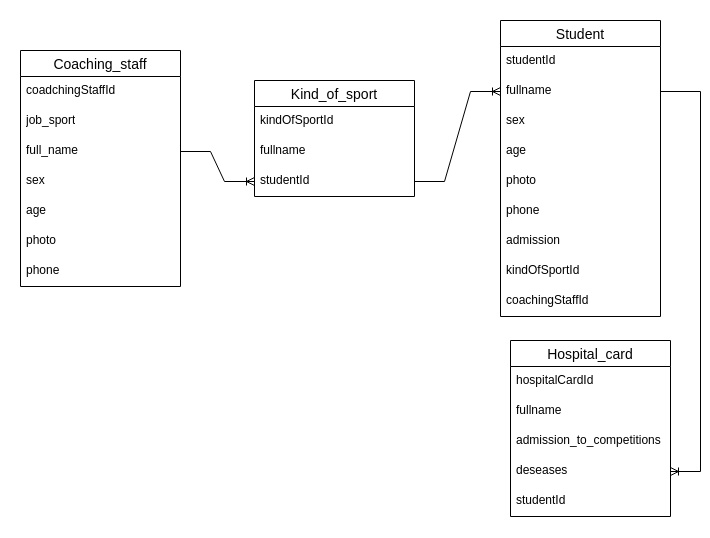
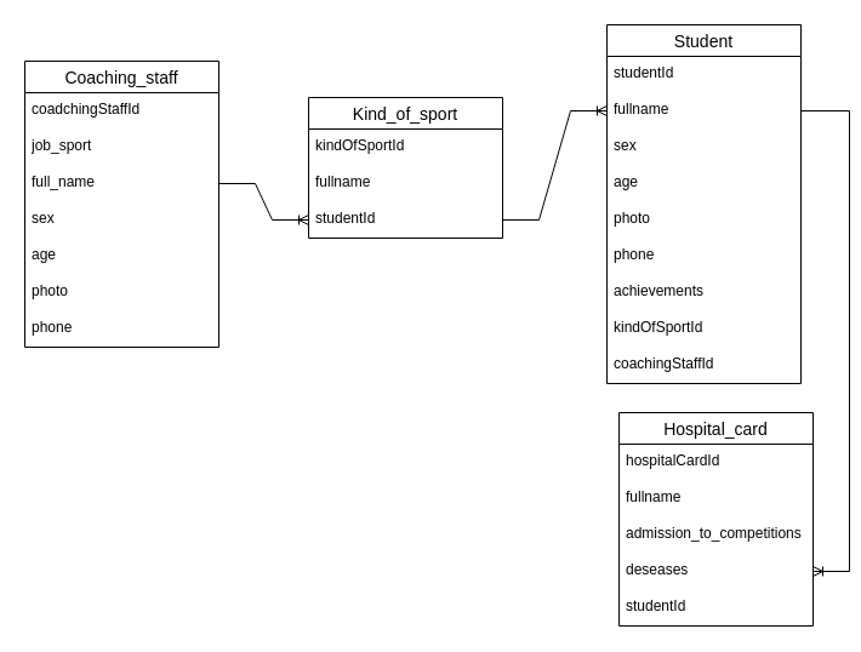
  <mxCell id="0" />
  <mxCell id="1" parent="0" />
  <mxCell id="2" value="Coaching_staff" style="swimlane;fontStyle=0;childLayout=stackLayout;horizontal=1;startSize=26;horizontalStack=0;resizeParent=1;resizeParentMax=0;resizeLast=0;collapsible=1;marginBottom=0;align=center;fontSize=14;" parent="1" vertex="1"><mxGeometry x="20" y="50" width="160" height="236" as="geometry" /></mxCell>
  <mxCell id="3" value="coadchingStaffId" style="text;strokeColor=none;fillColor=none;spacingLeft=4;spacingRight=4;overflow=hidden;rotatable=0;points=[[0,0.5],[1,0.5]];portConstraint=eastwest;fontSize=12;whiteSpace=wrap;html=1;" parent="2" vertex="1"><mxGeometry y="26" width="160" height="30" as="geometry" /></mxCell>
  <mxCell id="4" value="job_sport" style="text;strokeColor=none;fillColor=none;spacingLeft=4;spacingRight=4;overflow=hidden;rotatable=0;points=[[0,0.5],[1,0.5]];portConstraint=eastwest;fontSize=12;whiteSpace=wrap;html=1;" parent="2" vertex="1"><mxGeometry y="56" width="160" height="30" as="geometry" /></mxCell>
  <mxCell id="5" value="full_name" style="text;strokeColor=none;fillColor=none;spacingLeft=4;spacingRight=4;overflow=hidden;rotatable=0;points=[[0,0.5],[1,0.5]];portConstraint=eastwest;fontSize=12;whiteSpace=wrap;html=1;" parent="2" vertex="1"><mxGeometry y="86" width="160" height="30" as="geometry" /></mxCell>
  <mxCell id="6" value="sex" style="text;strokeColor=none;fillColor=none;spacingLeft=4;spacingRight=4;overflow=hidden;rotatable=0;points=[[0,0.5],[1,0.5]];portConstraint=eastwest;fontSize=12;whiteSpace=wrap;html=1;" parent="2" vertex="1"><mxGeometry y="116" width="160" height="30" as="geometry" /></mxCell>
  <mxCell id="7" value="age" style="text;strokeColor=none;fillColor=none;spacingLeft=4;spacingRight=4;overflow=hidden;rotatable=0;points=[[0,0.5],[1,0.5]];portConstraint=eastwest;fontSize=12;whiteSpace=wrap;html=1;" parent="2" vertex="1"><mxGeometry y="146" width="160" height="30" as="geometry" /></mxCell>
  <mxCell id="8" value="photo" style="text;strokeColor=none;fillColor=none;spacingLeft=4;spacingRight=4;overflow=hidden;rotatable=0;points=[[0,0.5],[1,0.5]];portConstraint=eastwest;fontSize=12;whiteSpace=wrap;html=1;" parent="2" vertex="1"><mxGeometry y="176" width="160" height="30" as="geometry" /></mxCell>
  <mxCell id="9" value="phone" style="text;strokeColor=none;fillColor=none;spacingLeft=4;spacingRight=4;overflow=hidden;rotatable=0;points=[[0,0.5],[1,0.5]];portConstraint=eastwest;fontSize=12;whiteSpace=wrap;html=1;" parent="2" vertex="1"><mxGeometry y="206" width="160" height="30" as="geometry" /></mxCell>
  <mxCell id="10" value="Kind_of_sport" style="swimlane;fontStyle=0;childLayout=stackLayout;horizontal=1;startSize=26;horizontalStack=0;resizeParent=1;resizeParentMax=0;resizeLast=0;collapsible=1;marginBottom=0;align=center;fontSize=14;" parent="1" vertex="1"><mxGeometry x="254" y="80" width="160" height="116" as="geometry" /></mxCell>
  <mxCell id="11" value="kindOfSportId" style="text;strokeColor=none;fillColor=none;spacingLeft=4;spacingRight=4;overflow=hidden;rotatable=0;points=[[0,0.5],[1,0.5]];portConstraint=eastwest;fontSize=12;whiteSpace=wrap;html=1;" parent="10" vertex="1"><mxGeometry y="26" width="160" height="30" as="geometry" /></mxCell>
  <mxCell id="12" value="fullname" style="text;strokeColor=none;fillColor=none;spacingLeft=4;spacingRight=4;overflow=hidden;rotatable=0;points=[[0,0.5],[1,0.5]];portConstraint=eastwest;fontSize=12;whiteSpace=wrap;html=1;" vertex="1" parent="10"><mxGeometry y="56" width="160" height="30" as="geometry" /></mxCell>
  <mxCell id="13" value="studentId" style="text;strokeColor=none;fillColor=none;spacingLeft=4;spacingRight=4;overflow=hidden;rotatable=0;points=[[0,0.5],[1,0.5]];portConstraint=eastwest;fontSize=12;whiteSpace=wrap;html=1;" parent="10" vertex="1"><mxGeometry y="86" width="160" height="30" as="geometry" /></mxCell>
  <mxCell id="14" value="Student" style="swimlane;fontStyle=0;childLayout=stackLayout;horizontal=1;startSize=26;horizontalStack=0;resizeParent=1;resizeParentMax=0;resizeLast=0;collapsible=1;marginBottom=0;align=center;fontSize=14;" parent="1" vertex="1"><mxGeometry x="500" y="20" width="160" height="296" as="geometry" /></mxCell>
  <mxCell id="15" value="studentId" style="text;strokeColor=none;fillColor=none;spacingLeft=4;spacingRight=4;overflow=hidden;rotatable=0;points=[[0,0.5],[1,0.5]];portConstraint=eastwest;fontSize=12;whiteSpace=wrap;html=1;" parent="14" vertex="1"><mxGeometry y="26" width="160" height="30" as="geometry" /></mxCell>
  <mxCell id="16" value="fullname" style="text;strokeColor=none;fillColor=none;spacingLeft=4;spacingRight=4;overflow=hidden;rotatable=0;points=[[0,0.5],[1,0.5]];portConstraint=eastwest;fontSize=12;whiteSpace=wrap;html=1;" parent="14" vertex="1"><mxGeometry y="56" width="160" height="30" as="geometry" /></mxCell>
  <mxCell id="17" value="sex" style="text;strokeColor=none;fillColor=none;spacingLeft=4;spacingRight=4;overflow=hidden;rotatable=0;points=[[0,0.5],[1,0.5]];portConstraint=eastwest;fontSize=12;whiteSpace=wrap;html=1;" parent="14" vertex="1"><mxGeometry y="86" width="160" height="30" as="geometry" /></mxCell>
  <mxCell id="18" value="age" style="text;strokeColor=none;fillColor=none;spacingLeft=4;spacingRight=4;overflow=hidden;rotatable=0;points=[[0,0.5],[1,0.5]];portConstraint=eastwest;fontSize=12;whiteSpace=wrap;html=1;" parent="14" vertex="1"><mxGeometry y="116" width="160" height="30" as="geometry" /></mxCell>
  <mxCell id="19" value="photo" style="text;strokeColor=none;fillColor=none;spacingLeft=4;spacingRight=4;overflow=hidden;rotatable=0;points=[[0,0.5],[1,0.5]];portConstraint=eastwest;fontSize=12;whiteSpace=wrap;html=1;" parent="14" vertex="1"><mxGeometry y="146" width="160" height="30" as="geometry" /></mxCell>
  <mxCell id="20" value="phone" style="text;strokeColor=none;fillColor=none;spacingLeft=4;spacingRight=4;overflow=hidden;rotatable=0;points=[[0,0.5],[1,0.5]];portConstraint=eastwest;fontSize=12;whiteSpace=wrap;html=1;" parent="14" vertex="1"><mxGeometry y="176" width="160" height="30" as="geometry" /></mxCell>
- <mxCell id="21" value="admission" style="text;strokeColor=none;fillColor=none;spacingLeft=4;spacingRight=4;overflow=hidden;rotatable=0;points=[[0,0.5],[1,0.5]];portConstraint=eastwest;fontSize=12;whiteSpace=wrap;html=1;" vertex="1" parent="14"><mxGeometry y="206" width="160" height="30" as="geometry" /></mxCell>
+ <mxCell id="21" value="achievements" style="text;strokeColor=none;fillColor=none;spacingLeft=4;spacingRight=4;overflow=hidden;rotatable=0;points=[[0,0.5],[1,0.5]];portConstraint=eastwest;fontSize=12;whiteSpace=wrap;html=1;" vertex="1" parent="14"><mxGeometry y="206" width="160" height="30" as="geometry" /></mxCell>
  <mxCell id="22" value="kindOfSportId" style="text;strokeColor=none;fillColor=none;spacingLeft=4;spacingRight=4;overflow=hidden;rotatable=0;points=[[0,0.5],[1,0.5]];portConstraint=eastwest;fontSize=12;whiteSpace=wrap;html=1;" vertex="1" parent="14"><mxGeometry y="236" width="160" height="30" as="geometry" /></mxCell>
  <mxCell id="23" value="coachingStaffId" style="text;strokeColor=none;fillColor=none;spacingLeft=4;spacingRight=4;overflow=hidden;rotatable=0;points=[[0,0.5],[1,0.5]];portConstraint=eastwest;fontSize=12;whiteSpace=wrap;html=1;" parent="14" vertex="1"><mxGeometry y="266" width="160" height="30" as="geometry" /></mxCell>
  <mxCell id="24" value="Hospital_card" style="swimlane;fontStyle=0;childLayout=stackLayout;horizontal=1;startSize=26;horizontalStack=0;resizeParent=1;resizeParentMax=0;resizeLast=0;collapsible=1;marginBottom=0;align=center;fontSize=14;" parent="1" vertex="1"><mxGeometry x="510" y="340" width="160" height="176" as="geometry" /></mxCell>
  <mxCell id="25" value="hospitalCardId" style="text;strokeColor=none;fillColor=none;spacingLeft=4;spacingRight=4;overflow=hidden;rotatable=0;points=[[0,0.5],[1,0.5]];portConstraint=eastwest;fontSize=12;whiteSpace=wrap;html=1;" parent="24" vertex="1"><mxGeometry y="26" width="160" height="30" as="geometry" /></mxCell>
  <mxCell id="26" value="fullname" style="text;strokeColor=none;fillColor=none;spacingLeft=4;spacingRight=4;overflow=hidden;rotatable=0;points=[[0,0.5],[1,0.5]];portConstraint=eastwest;fontSize=12;whiteSpace=wrap;html=1;" vertex="1" parent="24"><mxGeometry y="56" width="160" height="30" as="geometry" /></mxCell>
  <mxCell id="27" value="admission_to_competitions" style="text;strokeColor=none;fillColor=none;spacingLeft=4;spacingRight=4;overflow=hidden;rotatable=0;points=[[0,0.5],[1,0.5]];portConstraint=eastwest;fontSize=12;whiteSpace=wrap;html=1;" parent="24" vertex="1"><mxGeometry y="86" width="160" height="30" as="geometry" /></mxCell>
  <mxCell id="28" value="deseases" style="text;strokeColor=none;fillColor=none;spacingLeft=4;spacingRight=4;overflow=hidden;rotatable=0;points=[[0,0.5],[1,0.5]];portConstraint=eastwest;fontSize=12;whiteSpace=wrap;html=1;" parent="24" vertex="1"><mxGeometry y="116" width="160" height="30" as="geometry" /></mxCell>
  <mxCell id="29" value="studentId" style="text;strokeColor=none;fillColor=none;spacingLeft=4;spacingRight=4;overflow=hidden;rotatable=0;points=[[0,0.5],[1,0.5]];portConstraint=eastwest;fontSize=12;whiteSpace=wrap;html=1;" vertex="1" parent="24"><mxGeometry y="146" width="160" height="30" as="geometry" /></mxCell>
  <mxCell id="30" value="" style="edgeStyle=entityRelationEdgeStyle;fontSize=12;html=1;endArrow=ERoneToMany;rounded=0;exitX=1;exitY=0.5;exitDx=0;exitDy=0;entryX=0;entryY=0.5;entryDx=0;entryDy=0;" parent="1" source="5" target="13" edge="1"><mxGeometry width="100" height="100" relative="1" as="geometry"><mxPoint x="130" y="460" as="sourcePoint" /><mxPoint x="230" y="360" as="targetPoint" /></mxGeometry></mxCell>
  <mxCell id="31" value="" style="edgeStyle=entityRelationEdgeStyle;fontSize=12;html=1;endArrow=ERoneToMany;rounded=0;exitX=1;exitY=0.5;exitDx=0;exitDy=0;entryX=0;entryY=0.5;entryDx=0;entryDy=0;" parent="1" source="13" target="16" edge="1"><mxGeometry width="100" height="100" relative="1" as="geometry"><mxPoint x="150" y="181" as="sourcePoint" /><mxPoint x="260" y="131" as="targetPoint" /></mxGeometry></mxCell>
  <mxCell id="32" value="" style="edgeStyle=entityRelationEdgeStyle;fontSize=12;html=1;endArrow=ERoneToMany;rounded=0;exitX=1;exitY=0.5;exitDx=0;exitDy=0;" parent="1" source="16" target="28" edge="1"><mxGeometry width="100" height="100" relative="1" as="geometry"><mxPoint x="424" y="161" as="sourcePoint" /><mxPoint x="520" y="161" as="targetPoint" /></mxGeometry></mxCell>
